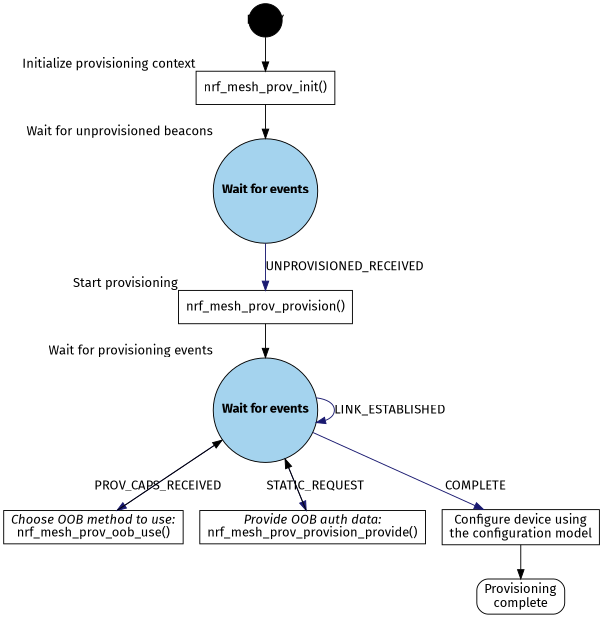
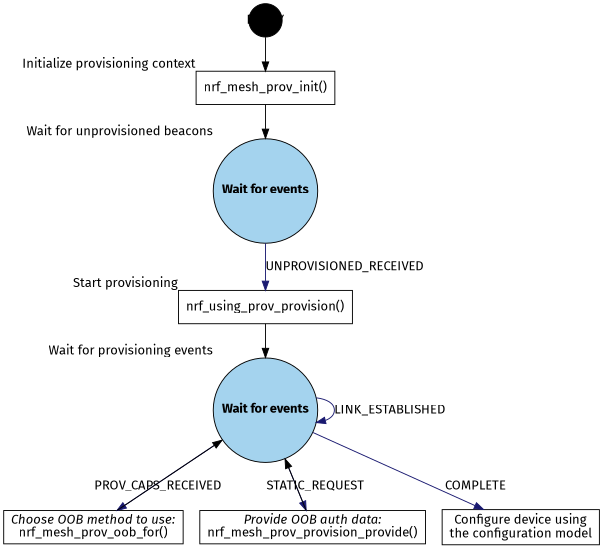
  digraph {
    fontname="Fira Sans"
    splines=line
    node [fontname="Fira Sans" shape=box]
    edge [fontname="Fira Sans"]
    ENTRY [fillcolor=black fixedsize=true height=0.5 shape=circle style=filled width=0.5]
    n2 [label="nrf_mesh_prov_init()" xlabel="Initialize provisioning context"]
    n3 [fillcolor=lightskyblue2 height=1.4 label=<<b>Wait for events</b>> shape=circle style=filled xlabel="Wait for unprovisioned beacons"]
-   n4 [label="nrf_mesh_prov_provision()" xlabel="Start provisioning"]
+   n4 [label="nrf_using_prov_provision()" xlabel="Start provisioning"]
    n5 [fillcolor=lightskyblue2 height=1.4 label=<<b>Wait for events</b>> shape=circle style=filled xlabel="Wait for provisioning events"]
-   n6 [label=<<i>Choose OOB method to use:</i><br />nrf_mesh_prov_oob_use()>]
+   n6 [label=<<i>Choose OOB method to use:</i><br />nrf_mesh_prov_oob_for()>]
    n7 [label=<<i>Provide OOB auth data:</i><br />nrf_mesh_prov_provision_provide()>]
    n8 [label="Configure device using\nthe configuration model"]
-   n9 [label="Provisioning\ncomplete" style=rounded]
    ENTRY -> n2
    n2 -> n3
    n3 -> n4 [color=midnightblue label=UNPROVISIONED_RECEIVED]
    n4 -> n5
    n5 -> n5 [color=midnightblue label=LINK_ESTABLISHED]
    n5 -> n6 [color=midnightblue label=PROV_CAPS_RECEIVED]
    n5 -> n7 [color=midnightblue label=STATIC_REQUEST]
    n5 -> n8 [color=midnightblue label=COMPLETE]
    n6 -> n5
    n7 -> n5
-   n8 -> n9
  }
